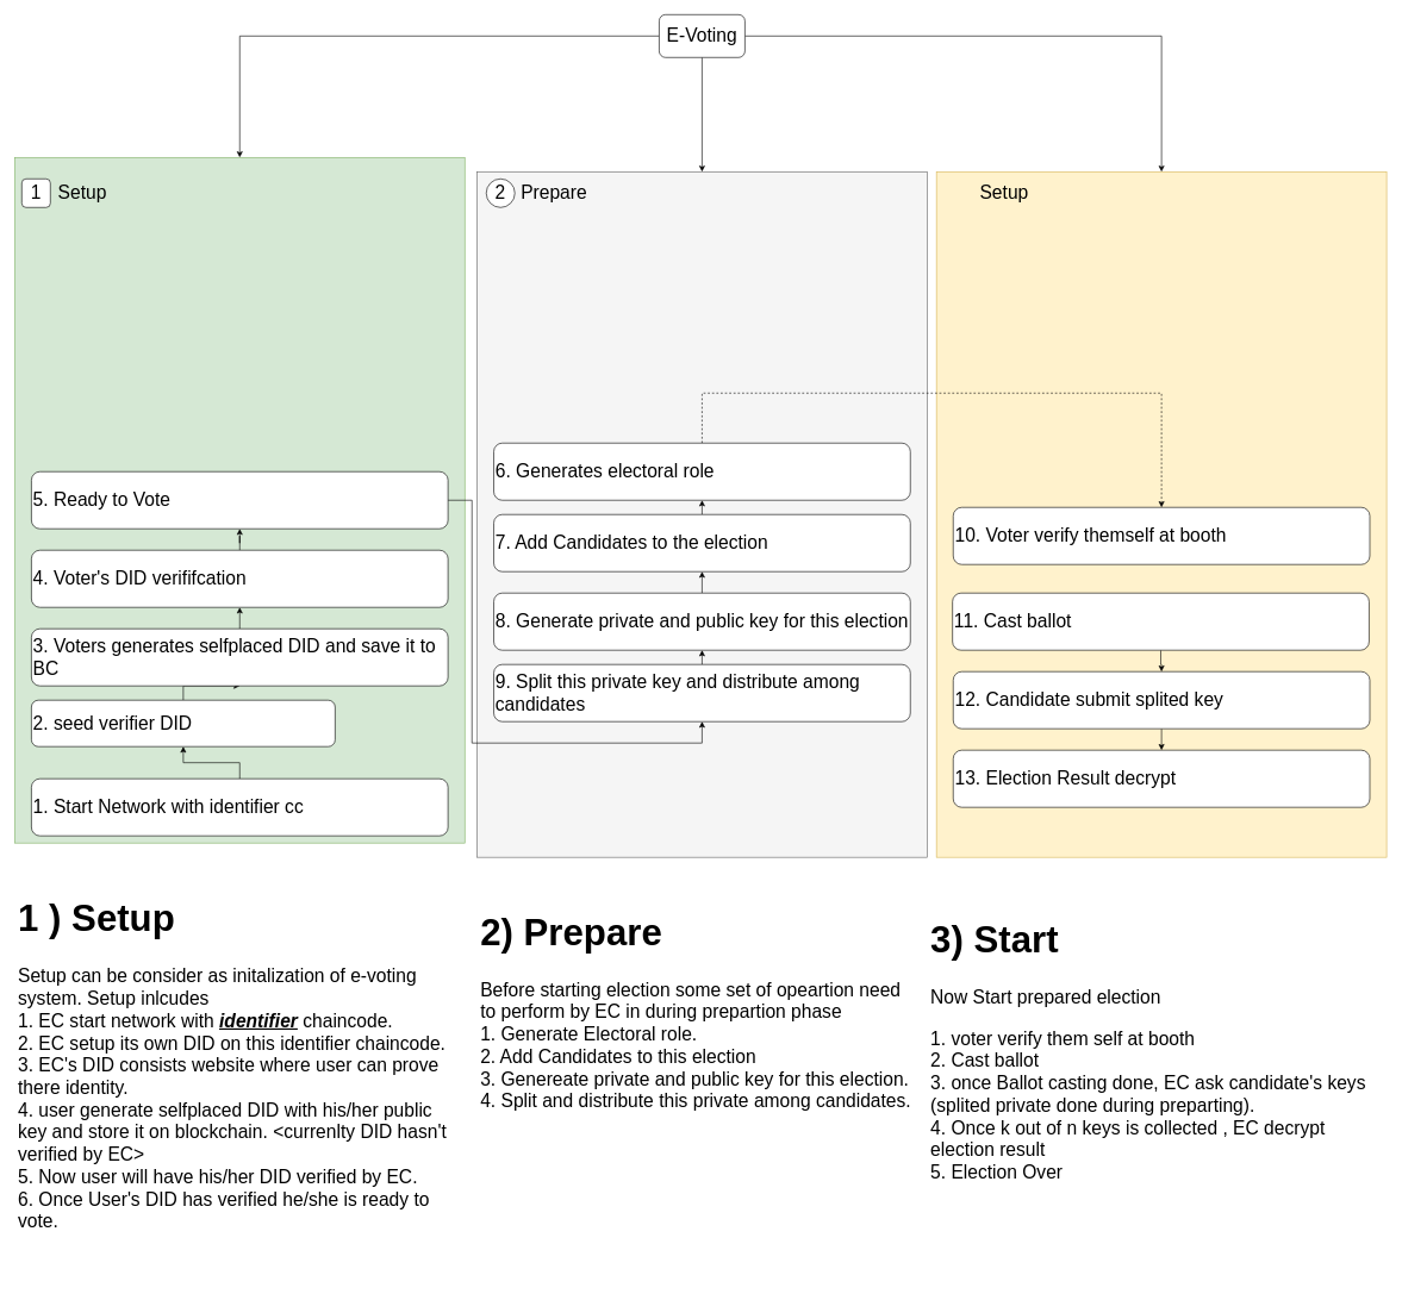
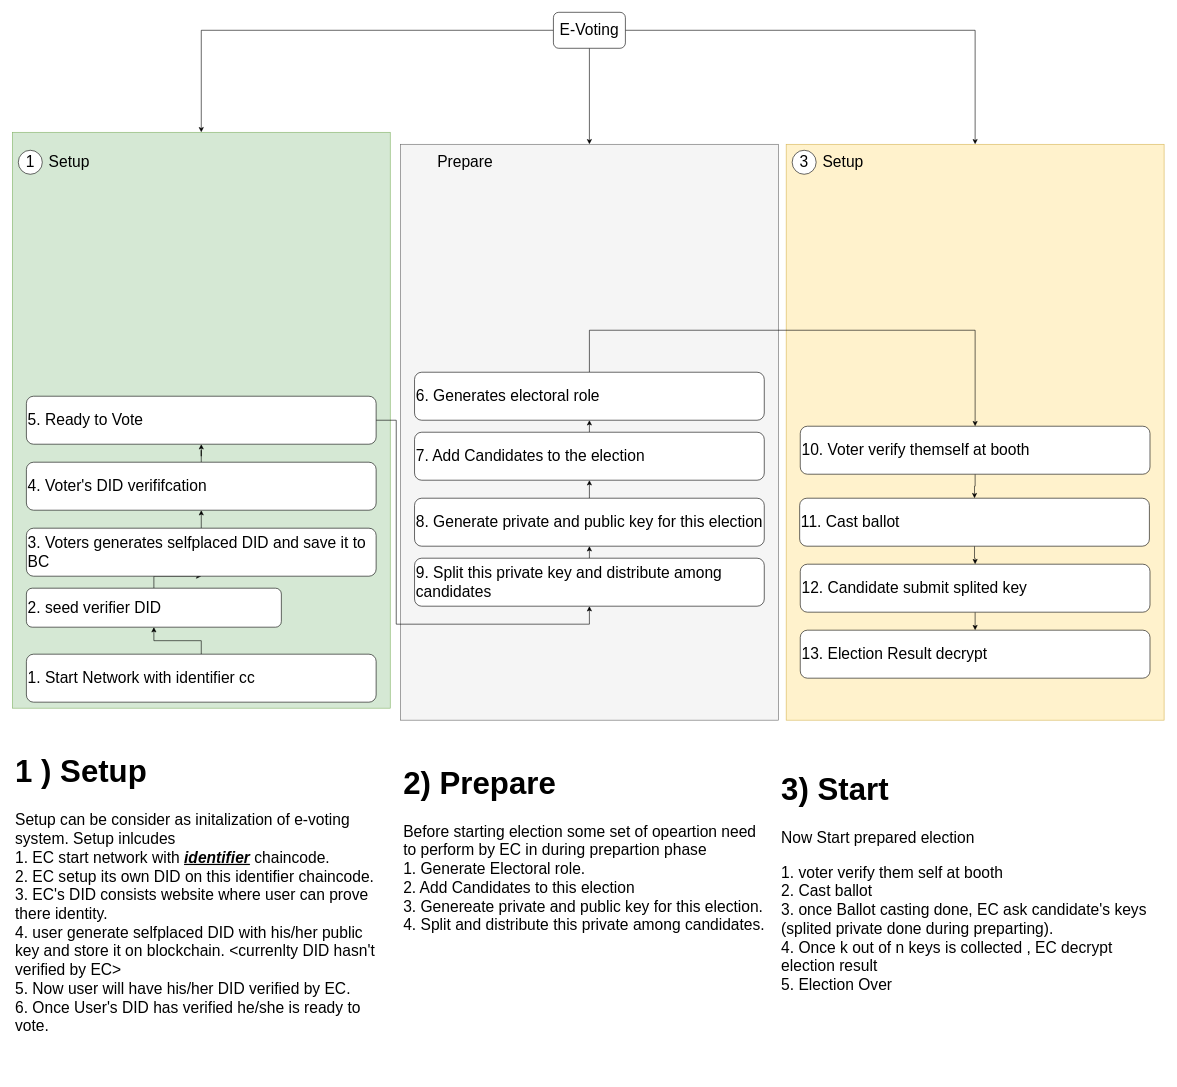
  <mxCell id="0" />
  <mxCell id="1" parent="0" />
  <mxCell id="2" style="edgeStyle=orthogonalEdgeStyle;rounded=0;orthogonalLoop=1;jettySize=auto;html=1;fontSize=26;" edge="1" parent="1" source="5" target="6"><mxGeometry relative="1" as="geometry" /></mxCell>
  <mxCell id="3" style="edgeStyle=orthogonalEdgeStyle;rounded=0;orthogonalLoop=1;jettySize=auto;html=1;fontSize=26;" edge="1" parent="1" source="5" target="7"><mxGeometry relative="1" as="geometry" /></mxCell>
  <mxCell id="4" style="edgeStyle=orthogonalEdgeStyle;rounded=0;orthogonalLoop=1;jettySize=auto;html=1;entryX=0.5;entryY=0;entryDx=0;entryDy=0;fontSize=26;" edge="1" parent="1" source="5" target="8"><mxGeometry relative="1" as="geometry" /></mxCell>
  <mxCell id="5" value="&lt;font style=&quot;font-size: 26px&quot;&gt;E-Voting&lt;/font&gt;" style="rounded=1;whiteSpace=wrap;html=1;fontSize=26;" vertex="1" parent="1"><mxGeometry x="922" y="20" width="120" height="60" as="geometry" /></mxCell>
  <mxCell id="6" value="" style="rounded=0;whiteSpace=wrap;html=1;fontSize=26;fillColor=#d5e8d4;strokeColor=#82b366;" vertex="1" parent="1"><mxGeometry x="20" y="220" width="630" height="960" as="geometry" /></mxCell>
  <mxCell id="7" value="" style="rounded=0;whiteSpace=wrap;html=1;fontSize=26;fillColor=#f5f5f5;strokeColor=#666666;fontColor=#333333;" vertex="1" parent="1"><mxGeometry x="667" y="240" width="630" height="960" as="geometry" /></mxCell>
  <mxCell id="8" value="" style="rounded=0;whiteSpace=wrap;html=1;fontSize=26;fillColor=#fff2cc;strokeColor=#d6b656;" vertex="1" parent="1"><mxGeometry x="1310" y="240" width="630" height="960" as="geometry" /></mxCell>
  <mxCell id="9" value="" style="group" vertex="1" connectable="0" parent="1"><mxGeometry x="30" y="250" width="130" height="40" as="geometry" /></mxCell>
- <mxCell id="10" value="1" style="whiteSpace=wrap;html=1;aspect=fixed;fontSize=26;rounded=1;" vertex="1" parent="9"><mxGeometry width="40" height="40" as="geometry" /></mxCell>
+ <mxCell id="10" value="1" style="ellipse;whiteSpace=wrap;html=1;aspect=fixed;fontSize=26;" vertex="1" parent="9"><mxGeometry width="40" height="40" as="geometry" /></mxCell>
  <mxCell id="11" value="Setup" style="text;html=1;strokeColor=none;fillColor=none;align=center;verticalAlign=middle;whiteSpace=wrap;rounded=0;fontSize=26;" vertex="1" parent="9"><mxGeometry x="40" width="90" height="40" as="geometry" /></mxCell>
  <mxCell id="12" value="" style="group" vertex="1" connectable="0" parent="1"><mxGeometry x="680" y="250" width="130" height="40" as="geometry" /></mxCell>
- <mxCell id="13" value="2" style="ellipse;whiteSpace=wrap;html=1;aspect=fixed;fontSize=26;" vertex="1" parent="12"><mxGeometry width="40" height="40" as="geometry" /></mxCell>
  <mxCell id="14" value="Prepare" style="text;html=1;strokeColor=none;fillColor=none;align=center;verticalAlign=middle;whiteSpace=wrap;rounded=0;fontSize=26;" vertex="1" parent="12"><mxGeometry x="50" width="90" height="40" as="geometry" /></mxCell>
  <mxCell id="15" value="" style="group" vertex="1" connectable="0" parent="1"><mxGeometry x="1320" y="250" width="130" height="40" as="geometry" /></mxCell>
+ <mxCell id="16" value="3" style="ellipse;whiteSpace=wrap;html=1;aspect=fixed;fontSize=26;" vertex="1" parent="15"><mxGeometry width="40" height="40" as="geometry" /></mxCell>
  <mxCell id="17" value="Setup" style="text;html=1;strokeColor=none;fillColor=none;align=center;verticalAlign=middle;whiteSpace=wrap;rounded=0;fontSize=26;" vertex="1" parent="15"><mxGeometry x="40" width="90" height="40" as="geometry" /></mxCell>
  <mxCell id="18" value="&lt;h1&gt;1 ) Setup&lt;/h1&gt;&lt;div&gt;Setup can be consider as initalization of e-voting system. Setup inlcudes&amp;nbsp;&lt;/div&gt;&lt;div&gt;1. EC start network with &lt;u&gt;&lt;b&gt;&lt;i&gt;identifier&lt;/i&gt;&lt;/b&gt;&lt;/u&gt; chaincode.&lt;/div&gt;&lt;div&gt;2. EC setup its own DID on this identifier chaincode.&lt;/div&gt;&lt;div&gt;3. EC's DID consists website where user can prove there identity.&lt;/div&gt;&lt;div&gt;4. user generate selfplaced DID with his/her public key and store it on blockchain. &amp;lt;currenlty DID hasn't verified by EC&amp;gt;&lt;/div&gt;&lt;div&gt;5. Now user will have his/her DID verified by EC.&lt;/div&gt;&lt;div&gt;6. Once User's DID has verified he/she is ready to vote.&lt;/div&gt;" style="text;html=1;strokeColor=none;fillColor=none;spacing=5;spacingTop=-20;whiteSpace=wrap;overflow=hidden;rounded=0;fontSize=26;" vertex="1" parent="1"><mxGeometry x="20" y="1230" width="630" height="560" as="geometry" /></mxCell>
  <mxCell id="19" value="&lt;h1&gt;2) Prepare&lt;/h1&gt;&lt;div&gt;Before starting election some set of opeartion need to perform by EC in during prepartion phase&lt;/div&gt;&lt;div&gt;1. Generate&amp;nbsp;Electoral role.&lt;/div&gt;&lt;div&gt;2. Add Candidates to this election&lt;/div&gt;&lt;div&gt;3. Genereate private and public key for this election.&lt;/div&gt;&lt;div&gt;4. Split and distribute this private among candidates.&lt;/div&gt;" style="text;html=1;strokeColor=none;fillColor=none;spacing=5;spacingTop=-20;whiteSpace=wrap;overflow=hidden;rounded=0;fontSize=26;" vertex="1" parent="1"><mxGeometry x="667" y="1249" width="623" height="360" as="geometry" /></mxCell>
  <mxCell id="20" value="&lt;h1&gt;3) Start&lt;/h1&gt;&lt;p&gt;Now Start prepared election&lt;/p&gt;&lt;p&gt;1. voter verify them self at booth&amp;nbsp;&lt;br&gt;&lt;span&gt;2. Cast ballot&lt;br&gt;3. once Ballot casting done, EC ask candidate's keys (splited private done during preparting).&lt;br&gt;4. Once k out of n keys is collected , EC decrypt election result&amp;nbsp;&lt;br&gt;5. Election Over&lt;/span&gt;&lt;/p&gt;" style="text;html=1;strokeColor=none;fillColor=none;spacing=5;spacingTop=-20;whiteSpace=wrap;overflow=hidden;rounded=0;fontSize=26;" vertex="1" parent="1"><mxGeometry x="1297" y="1260" width="643" height="440" as="geometry" /></mxCell>
  <mxCell id="21" style="edgeStyle=orthogonalEdgeStyle;rounded=0;orthogonalLoop=1;jettySize=auto;html=1;exitX=0.5;exitY=0;exitDx=0;exitDy=0;fontSize=26;" edge="1" parent="1" source="22" target="24"><mxGeometry relative="1" as="geometry" /></mxCell>
  <mxCell id="22" value="1. Start Network with identifier cc" style="rounded=1;whiteSpace=wrap;html=1;fontSize=26;align=left;" vertex="1" parent="1"><mxGeometry x="43.5" y="1090" width="583" height="80" as="geometry" /></mxCell>
  <mxCell id="23" style="edgeStyle=orthogonalEdgeStyle;rounded=0;orthogonalLoop=1;jettySize=auto;html=1;exitX=0.5;exitY=0;exitDx=0;exitDy=0;entryX=0.5;entryY=1;entryDx=0;entryDy=0;fontSize=26;" edge="1" parent="1" source="24" target="26"><mxGeometry relative="1" as="geometry" /></mxCell>
  <mxCell id="24" value="2. seed verifier DID" style="rounded=1;whiteSpace=wrap;html=1;fontSize=26;align=left;" vertex="1" parent="1"><mxGeometry x="43.5" y="980" width="425" height="65" as="geometry" /></mxCell>
  <mxCell id="25" style="edgeStyle=orthogonalEdgeStyle;rounded=0;orthogonalLoop=1;jettySize=auto;html=1;exitX=0.5;exitY=0;exitDx=0;exitDy=0;entryX=0.5;entryY=1;entryDx=0;entryDy=0;fontSize=26;" edge="1" parent="1" source="26" target="28"><mxGeometry relative="1" as="geometry" /></mxCell>
  <mxCell id="26" value="3. Voters generates selfplaced DID and save it to BC" style="rounded=1;whiteSpace=wrap;html=1;fontSize=26;align=left;" vertex="1" parent="1"><mxGeometry x="43.5" y="880" width="583" height="80" as="geometry" /></mxCell>
  <mxCell id="27" style="edgeStyle=orthogonalEdgeStyle;rounded=0;orthogonalLoop=1;jettySize=auto;html=1;exitX=0.5;exitY=0;exitDx=0;exitDy=0;fontSize=26;" edge="1" parent="1" source="28" target="30"><mxGeometry relative="1" as="geometry" /></mxCell>
  <mxCell id="28" value="4. Voter's DID verififcation" style="rounded=1;whiteSpace=wrap;html=1;fontSize=26;align=left;" vertex="1" parent="1"><mxGeometry x="43.5" y="770" width="583" height="80" as="geometry" /></mxCell>
  <mxCell id="29" style="edgeStyle=orthogonalEdgeStyle;rounded=0;orthogonalLoop=1;jettySize=auto;html=1;fontSize=26;" edge="1" parent="1" source="30" target="38"><mxGeometry relative="1" as="geometry"><Array as="points"><mxPoint x="660" y="700" /><mxPoint x="660" y="1040" /><mxPoint x="982" y="1040" /></Array></mxGeometry></mxCell>
  <mxCell id="30" value="5. Ready to Vote" style="rounded=1;whiteSpace=wrap;html=1;fontSize=26;align=left;" vertex="1" parent="1"><mxGeometry x="43.5" y="660" width="583" height="80" as="geometry" /></mxCell>
- <mxCell id="31" style="edgeStyle=orthogonalEdgeStyle;rounded=0;orthogonalLoop=1;jettySize=auto;html=1;fontSize=26;dashed=1;" edge="1" parent="1" source="32" target="45"><mxGeometry relative="1" as="geometry"><Array as="points"><mxPoint x="982" y="550" /><mxPoint x="1625" y="550" /></Array></mxGeometry></mxCell>
+ <mxCell id="31" style="edgeStyle=orthogonalEdgeStyle;rounded=0;orthogonalLoop=1;jettySize=auto;html=1;fontSize=26;" edge="1" parent="1" source="32" target="45"><mxGeometry relative="1" as="geometry"><Array as="points"><mxPoint x="982" y="550" /><mxPoint x="1625" y="550" /></Array></mxGeometry></mxCell>
  <mxCell id="32" value="6. Generates electoral role" style="rounded=1;whiteSpace=wrap;html=1;fontSize=26;align=left;" vertex="1" parent="1"><mxGeometry x="690.5" y="620" width="583" height="80" as="geometry" /></mxCell>
  <mxCell id="33" style="edgeStyle=orthogonalEdgeStyle;rounded=0;orthogonalLoop=1;jettySize=auto;html=1;exitX=0.5;exitY=0;exitDx=0;exitDy=0;entryX=0.5;entryY=1;entryDx=0;entryDy=0;fontSize=26;" edge="1" parent="1" source="34" target="32"><mxGeometry relative="1" as="geometry" /></mxCell>
  <mxCell id="34" value="7. Add Candidates to the election&lt;span style=&quot;color: rgba(0 , 0 , 0 , 0) ; font-family: monospace ; font-size: 0px&quot;&gt;%3CmxGraphModel%3E%3Croot%3E%3CmxCell%20id%3D%220%22%2F%3E%3CmxCell%20id%3D%221%22%20parent%3D%220%22%2F%3E%3CmxCell%20id%3D%222%22%20value%3D%226.%20Generates%20electoral%20role%22%20style%3D%22rounded%3D1%3BwhiteSpace%3Dwrap%3Bhtml%3D1%3BfontSize%3D26%3Balign%3Dleft%3B%22%20vertex%3D%221%22%20parent%3D%221%22%3E%3CmxGeometry%20x%3D%22220.5%22%20y%3D%22260%22%20width%3D%22583%22%20height%3D%2280%22%20as%3D%22geometry%22%2F%3E%3C%2FmxCell%3E%3C%2Froot%3E%3C%2FmxGraphModel%3E&lt;/span&gt;" style="rounded=1;whiteSpace=wrap;html=1;fontSize=26;align=left;" vertex="1" parent="1"><mxGeometry x="690.5" y="720" width="583" height="80" as="geometry" /></mxCell>
  <mxCell id="35" style="edgeStyle=orthogonalEdgeStyle;rounded=0;orthogonalLoop=1;jettySize=auto;html=1;exitX=0.5;exitY=0;exitDx=0;exitDy=0;entryX=0.5;entryY=1;entryDx=0;entryDy=0;fontSize=26;" edge="1" parent="1" source="36" target="34"><mxGeometry relative="1" as="geometry" /></mxCell>
  <mxCell id="36" value="8. Generate private and public key for this election&lt;span style=&quot;color: rgba(0 , 0 , 0 , 0) ; font-family: monospace ; font-size: 0px&quot;&gt;%3CmxGraphModel%3E%3Croot%3E%3CmxCell%20id%3D%220%22%2F%3E%3CmxCell%20id%3D%221%22%20parent%3D%220%22%2F%3E%3CmxCell%20id%3D%222%22%20value%3D%226.%20Generates%20electoral%20role%22%20style%3D%22rounded%3D1%3BwhiteSpace%3Dwrap%3Bhtml%3D1%3BfontSize%3D26%3Balign%3Dleft%3B%22%20vertex%3D%221%22%20parent%3D%221%22%3E%3CmxGeometry%20x%3D%22220.5%22%20y%3D%22260%22%20width%3D%22583%22%20height%3D%2280%22%20as%3D%22geometry%22%2F%3E%3C%2FmxCell%3E%3C%2Froot%3E%3C%2FmxGraphModel%3E&lt;/span&gt;" style="rounded=1;whiteSpace=wrap;html=1;fontSize=26;align=left;" vertex="1" parent="1"><mxGeometry x="690.5" y="830" width="583" height="80" as="geometry" /></mxCell>
  <mxCell id="37" style="edgeStyle=orthogonalEdgeStyle;rounded=0;orthogonalLoop=1;jettySize=auto;html=1;exitX=0.5;exitY=0;exitDx=0;exitDy=0;entryX=0.5;entryY=1;entryDx=0;entryDy=0;fontSize=26;" edge="1" parent="1" source="38" target="36"><mxGeometry relative="1" as="geometry" /></mxCell>
  <mxCell id="38" value="9. Split this private key and distribute among candidates&amp;nbsp;&lt;span style=&quot;color: rgba(0 , 0 , 0 , 0) ; font-family: monospace ; font-size: 0px&quot;&gt;%3CmxGraphModel%3E%3Croot%3E%3CmxCell%20id%3D%220%22%2F%3E%3CmxCell%20id%3D%221%22%20parent%3D%220%22%2F%3E%3CmxCell%20id%3D%222%22%20value%3D%226.%20Generates%20electoral%20role%22%20style%3D%22rounded%3D1%3BwhiteSpace%3Dwrap%3Bhtml%3D1%3BfontSize%3D26%3Balign%3Dleft%3B%22%20vertex%3D%221%22%20parent%3D%221%22%3E%3CmxGeometry%20x%3D%22220.5%22%20y%3D%22260%22%20width%3D%22583%22%20height%3D%2280%22%20as%3D%22geometry%22%2F%3E%3C%2FmxCell%3E%3C%2Froot%3E%3C%2FmxGraphModel%3E&lt;/span&gt;" style="rounded=1;whiteSpace=wrap;html=1;fontSize=26;align=left;" vertex="1" parent="1"><mxGeometry x="690.5" y="930" width="583" height="80" as="geometry" /></mxCell>
  <mxCell id="39" value="&lt;span&gt;13. Election Result decrypt&lt;/span&gt;" style="rounded=1;whiteSpace=wrap;html=1;fontSize=26;align=left;" vertex="1" parent="1"><mxGeometry x="1333.5" y="1050" width="583" height="80" as="geometry" /></mxCell>
  <mxCell id="40" style="edgeStyle=orthogonalEdgeStyle;rounded=0;orthogonalLoop=1;jettySize=auto;html=1;exitX=0.5;exitY=1;exitDx=0;exitDy=0;entryX=0.5;entryY=0;entryDx=0;entryDy=0;fontSize=26;" edge="1" parent="1" source="41" target="39"><mxGeometry relative="1" as="geometry" /></mxCell>
  <mxCell id="41" value="&lt;span&gt;12. Candidate submit splited key&amp;nbsp;&lt;/span&gt;" style="rounded=1;whiteSpace=wrap;html=1;fontSize=26;align=left;" vertex="1" parent="1"><mxGeometry x="1333.5" y="940" width="583" height="80" as="geometry" /></mxCell>
  <mxCell id="42" style="edgeStyle=orthogonalEdgeStyle;rounded=0;orthogonalLoop=1;jettySize=auto;html=1;exitX=0.5;exitY=1;exitDx=0;exitDy=0;fontSize=26;" edge="1" parent="1" source="43" target="41"><mxGeometry relative="1" as="geometry" /></mxCell>
  <mxCell id="43" value="&lt;span&gt;11. Cast ballot&lt;/span&gt;" style="rounded=1;whiteSpace=wrap;html=1;fontSize=26;align=left;" vertex="1" parent="1"><mxGeometry x="1332.5" y="830" width="583" height="80" as="geometry" /></mxCell>
+ <mxCell id="44" style="edgeStyle=orthogonalEdgeStyle;rounded=0;orthogonalLoop=1;jettySize=auto;html=1;exitX=0.5;exitY=1;exitDx=0;exitDy=0;entryX=0.5;entryY=0;entryDx=0;entryDy=0;fontSize=26;" edge="1" parent="1" source="45" target="43"><mxGeometry relative="1" as="geometry" /></mxCell>
  <mxCell id="45" value="&lt;span style=&quot;font-family: &amp;#34;helvetica&amp;#34;&quot;&gt;10. Voter verify themself at booth&lt;/span&gt;" style="rounded=1;whiteSpace=wrap;html=1;fontSize=26;align=left;" vertex="1" parent="1"><mxGeometry x="1333.5" y="710" width="583" height="80" as="geometry" /></mxCell>
